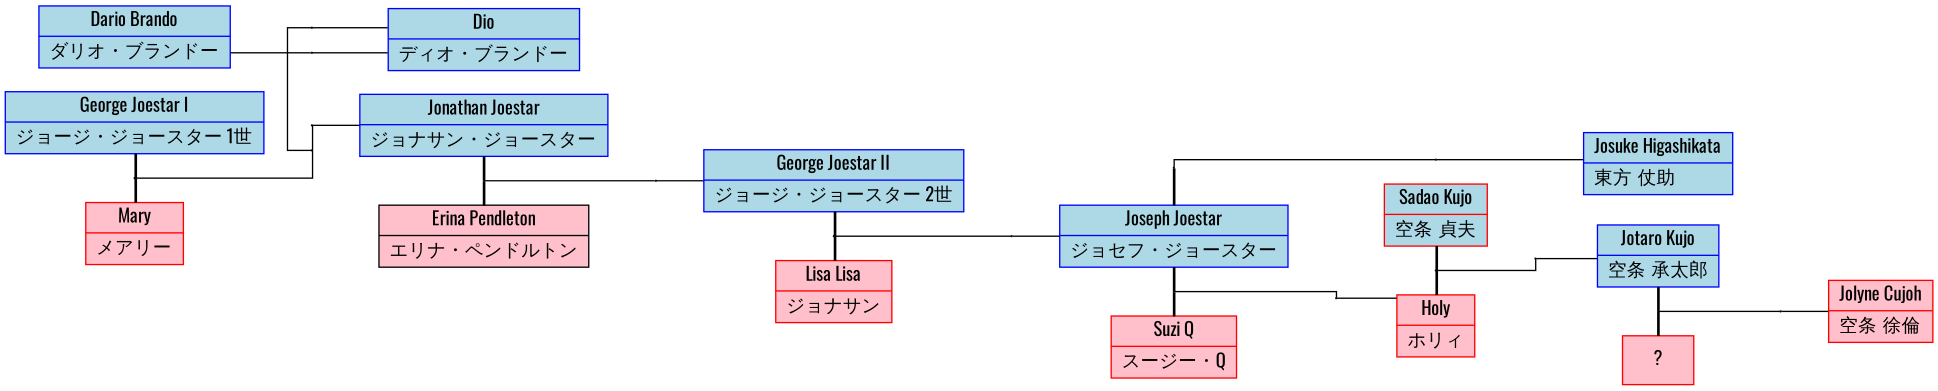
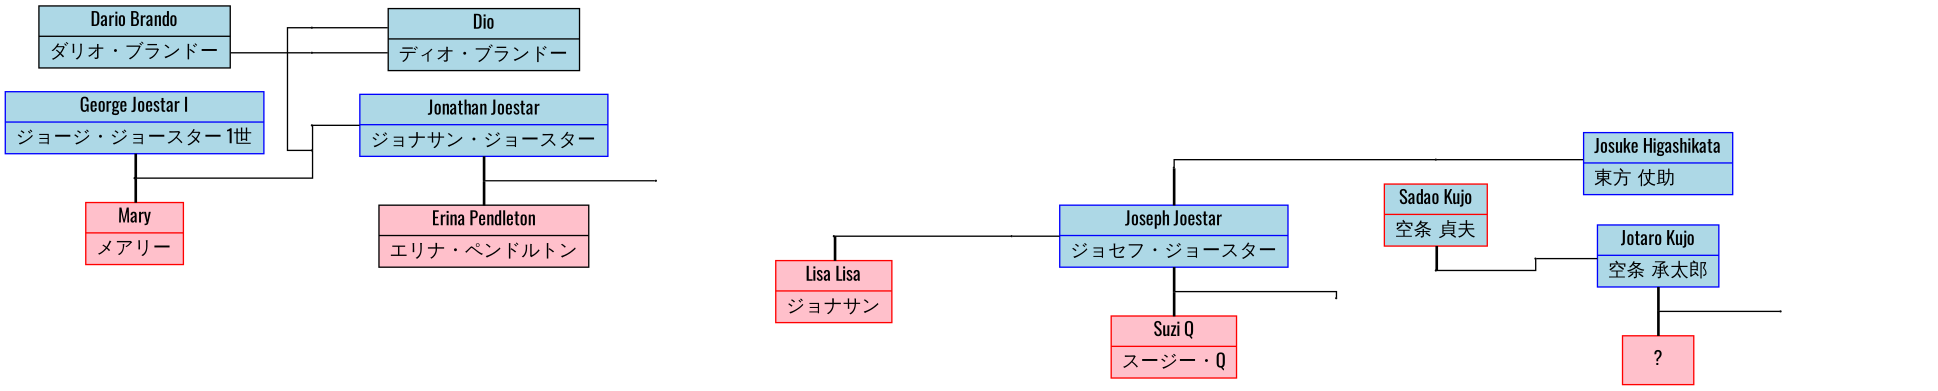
  graph {
    fontname=Oswald
    rankdir=LR
    splines=ortho
    node [fontname=Oswald shape=point]
    edge [fontname=Oswald]
    n1 [color=blue fillcolor=lightblue label=" George&nbsp;Joestar&nbsp;I| ジョージ・ジョースター&nbsp;1世\l" shape=record style=filled]
-   n2 [color=blue fillcolor=lightblue label=" Dario&nbsp;Brando| ダリオ・ブランドー\l" shape=record style=filled]
+   n2 [color=black fillcolor=lightblue label=" Dario&nbsp;Brando| ダリオ・ブランドー\l" shape=record style=filled]
    n3 [color=blue fillcolor=lightblue label=" Jonathan&nbsp;Joestar| ジョナサン・ジョースター\l" shape=record style=filled]
-   n4 [color=blue fillcolor=lightblue label=" Dio| ディオ・ブランドー\l" shape=record style=filled]
+   n4 [color=black fillcolor=lightblue label=" Dio| ディオ・ブランドー\l" shape=record style=filled]
    n5 [color=blue fillcolor=lightblue label=" Joseph&nbsp;Joestar| ジョセフ・ジョースター\l" shape=record style=filled]
    n6 [color=red fillcolor=pink label=" Suzi&nbsp;Q| スージー・Q\l" shape=record style=filled]
    n7 [color=blue fillcolor=lightblue label=" Jotaro&nbsp;Kujo| 空条&nbsp;承太郎\l" shape=record style=filled]
    n8 [color=blue fillcolor=lightblue label=" Josuke&nbsp;Higashikata| 東方&nbsp;仗助\l" shape=record style=filled]
    f1_p [height=0.01 width=0.01]
    n10 [color=red fillcolor=pink label=" Mary| メアリー\l" shape=record style=filled]
    f1_c0 [height=0.01 width=0.01]
    f1_c1 [height=0.01 width=0.01]
    f1_c2 [height=0.01 width=0.01]
    f2_p [height=0.01 width=0.01]
    n15 [color=black fillcolor=pink label=" Erina&nbsp;Pendleton| エリナ・ペンドルトン\l" shape=record style=filled]
-   n16 [color=blue fillcolor=lightblue label=" George&nbsp;Joestar&nbsp;II| ジョージ・ジョースター&nbsp;2世\l" shape=record style=filled]
    f3_p [height=0.01 width=0.01]
    n18 [color=red fillcolor=pink label=" Lisa&nbsp;Lisa| ジョナサン\l" shape=record style=filled]
    f4_p [height=0.01 width=0.01]
    f5_p [height=0.01 width=0.01]
    n21 [color=red fillcolor=lightblue label=" Sadao&nbsp;Kujo| 空条&nbsp;貞夫\l" shape=record style=filled]
    f6_p [height=0.01 width=0.01]
-   n23 [color=red fillcolor=pink label=" Holy| ホリィ\l" shape=record style=filled]
    f7_p [height=0.01 width=0.01]
    n25 [color=red fillcolor=pink label=" ?" shape=record style=filled]
    f0_c [height=0.01 width=0.01]
    f2_c [height=0.01 width=0.01]
    f3_c [height=0.01 width=0.01]
    f4_c [height=0.01 width=0.01]
    f5_c [height=0.01 width=0.01]
    f6_c [height=0.01 width=0.01]
    f7_c [height=0.01 width=0.01]
-   n33 [color=red fillcolor=pink label=" Jolyne&nbsp;Cujoh| 空条&nbsp;徐倫\l" shape=record style=filled]
    subgraph sub_1 {
      rank=same
      n1
      n2
    }
    subgraph sub_2 {
      rank=same
      n3
      f2_p
      n15
    }
    subgraph sub_3 {
      rank=same
      n3
      n4
    }
    subgraph sub_4 {
      rank=same
      n5
      n6
    }
    subgraph sub_5 {
      rank=same
      f1_c0
      f1_c1
      f1_c2
    }
    subgraph sub_6 {
      rank=same
      n7
      n8
    }
    subgraph sub_7 {
      rank=same
      n1
      f1_p
      n10
    }
    subgraph sub_8 {
      rank=same
-     n16
      f3_p
      n18
    }
    subgraph sub_9 {
      rank=same
      n5
      f4_p
    }
    subgraph sub_10 {
      rank=same
      n5
      n6
      f5_p
    }
    subgraph sub_11 {
      rank=same
      n21
      f6_p
-     n23
    }
    subgraph sub_12 {
      rank=same
      n7
      f7_p
      n25
    }
    n1 -- f1_p [style=bold]
    n2 -- n1 [style=invis]
    n2 -- f0_c
    n3 -- f2_p [style=bold]
    n4 -- n3 [style=invis]
    n5 -- n6 [style=invis]
    n5 -- f5_p [style=bold]
    n7 -- f7_p [style=bold]
    n8 -- n7 [style=invis]
    f1_p -- n10 [style=bold]
    f1_p -- f1_c1
    f1_c0 -- n4
    f1_c0 -- f1_c1
    f1_c1 -- f1_c2
    f1_c2 -- n3
    f2_p -- n15 [style=bold]
    f2_p -- f2_c
-   n16 -- f3_p [style=bold]
    f3_p -- n18 [style=bold]
    f3_p -- f3_c
    f4_p -- n5 [style=bold]
    f4_p -- f4_c
    f5_p -- n6 [style=bold]
    f5_p -- f5_c
    n21 -- f6_p [style=bold]
-   f6_p -- n23 [style=bold]
    f6_p -- f6_c
    f7_p -- n25 [style=bold]
    f7_p -- f7_c
    f0_c -- n4
-   f2_c -- n16
    f3_c -- n5
    f4_c -- n8
-   f5_c -- n23
    f6_c -- n7
-   f7_c -- n33
  }
